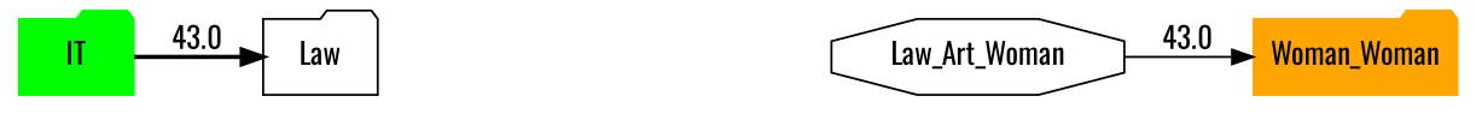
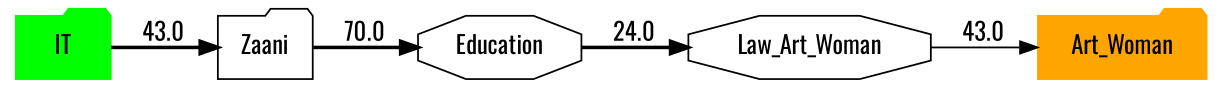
  digraph {
    fontname=Oswald
    rankdir=LR
    node [fontname=Oswald shape=folder]
    edge [fontname=Oswald style=bold]
    IT [color=GREEN style=filled]
-   Zaani [label=Law]
+   Zaani
+   Education [shape=octagon]
    n4 [label=Law_Art_Woman shape=octagon]
-   Art_Woman [color=ORANGE style=filled label=Woman_Woman]
+   Art_Woman [color=ORANGE style=filled]
    IT -> Zaani [label=43.0]
+   Zaani -> Education [label=70.0]
+   Education -> n4 [label=24.0]
    n4 -> Art_Woman [label=43.0 style=solid]
  }
